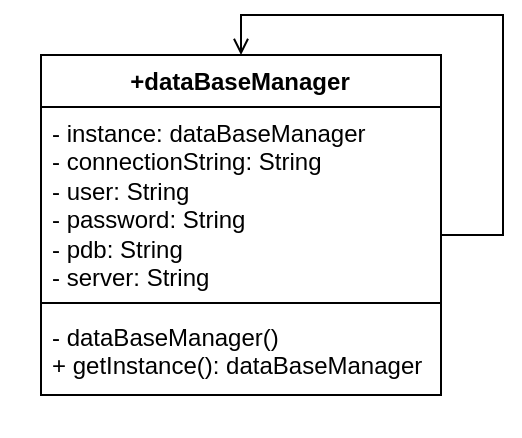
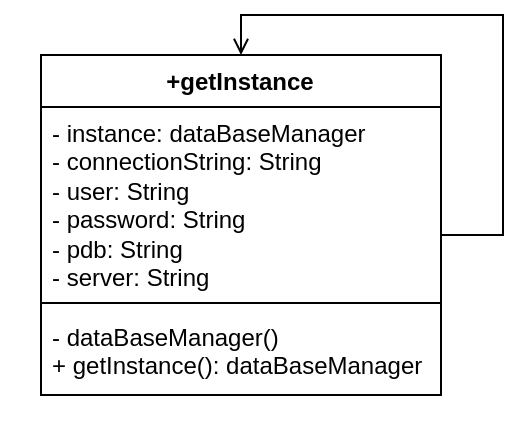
  <mxCell id="0" />
  <mxCell id="1" parent="0" />
- <mxCell id="2" value="+dataBaseManager" style="swimlane;fontStyle=1;align=center;verticalAlign=top;childLayout=stackLayout;horizontal=1;startSize=26;horizontalStack=0;resizeParent=1;resizeParentMax=0;resizeLast=0;collapsible=1;marginBottom=0;whiteSpace=wrap;html=1;" vertex="1" parent="1"><mxGeometry x="20" y="20" width="200" height="170" as="geometry" /></mxCell>
+ <mxCell id="2" value="+getInstance" style="swimlane;fontStyle=1;align=center;verticalAlign=top;childLayout=stackLayout;horizontal=1;startSize=26;horizontalStack=0;resizeParent=1;resizeParentMax=0;resizeLast=0;collapsible=1;marginBottom=0;whiteSpace=wrap;html=1;" vertex="1" parent="1"><mxGeometry x="20" y="20" width="200" height="170" as="geometry" /></mxCell>
  <mxCell id="3" value="- instance: dataBaseManager&lt;div&gt;- connectionString: String&lt;/div&gt;&lt;div&gt;- user: String&lt;/div&gt;&lt;div&gt;- password: String&lt;/div&gt;&lt;div&gt;- pdb: String&lt;/div&gt;&lt;div&gt;- server: String&lt;/div&gt;" style="text;strokeColor=none;fillColor=none;align=left;verticalAlign=top;spacingLeft=4;spacingRight=4;overflow=hidden;rotatable=0;points=[[0,0.5],[1,0.5]];portConstraint=eastwest;whiteSpace=wrap;html=1;" vertex="1" parent="2"><mxGeometry y="26" width="200" height="94" as="geometry" /></mxCell>
  <mxCell id="4" value="" style="line;strokeWidth=1;fillColor=none;align=left;verticalAlign=middle;spacingTop=-1;spacingLeft=3;spacingRight=3;rotatable=0;labelPosition=right;points=[];portConstraint=eastwest;strokeColor=inherit;" vertex="1" parent="2"><mxGeometry y="120" width="200" height="8" as="geometry" /></mxCell>
  <mxCell id="5" value="&lt;div&gt;- dataBaseManager()&lt;/div&gt;&lt;div&gt;&lt;span style=&quot;background-color: initial;&quot;&gt;+ getInstance(): dataBaseManager&lt;/span&gt;&lt;/div&gt;" style="text;strokeColor=none;fillColor=none;align=left;verticalAlign=top;spacingLeft=4;spacingRight=4;overflow=hidden;rotatable=0;points=[[0,0.5],[1,0.5]];portConstraint=eastwest;whiteSpace=wrap;html=1;" vertex="1" parent="2"><mxGeometry y="128" width="200" height="42" as="geometry" /></mxCell>
  <mxCell id="6" style="edgeStyle=orthogonalEdgeStyle;rounded=0;orthogonalLoop=1;jettySize=auto;html=1;entryX=0.5;entryY=0;entryDx=0;entryDy=0;endArrow=open;endFill=0;" edge="1" parent="2" source="3" target="2"><mxGeometry relative="1" as="geometry"><mxPoint x="180.81" y="73" as="sourcePoint" /><mxPoint x="100.01" y="-2.21" as="targetPoint" /><Array as="points"><mxPoint x="231" y="90" /><mxPoint x="231" y="-20" /><mxPoint x="100" y="-20" /></Array></mxGeometry></mxCell>
